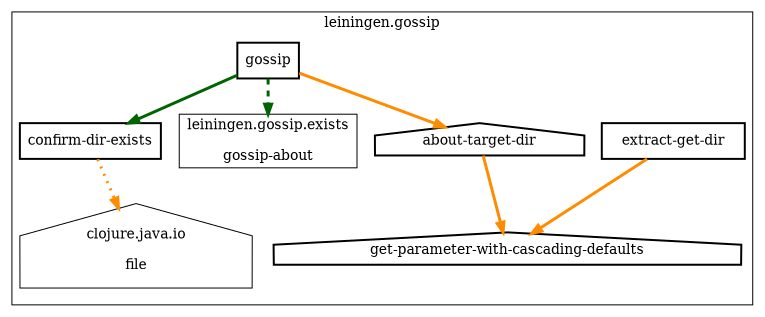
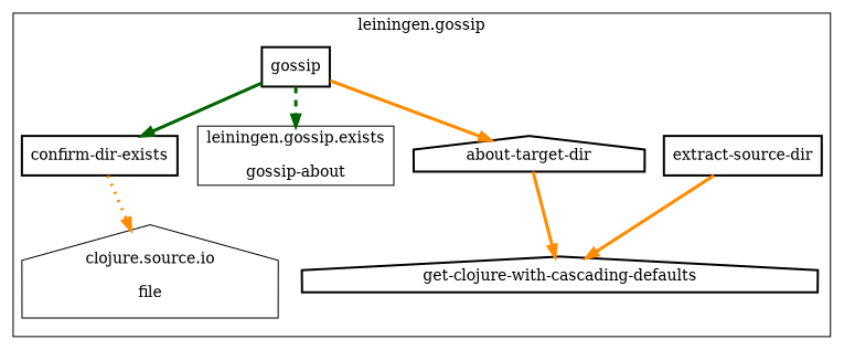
  digraph {
    node [shape=box style=bold]
    edge [color=darkorange penwidth=3]
-   n1 [label="get-parameter-with-cascading-defaults" shape=house]
-   n2 [label="extract-get-dir"]
+   n1 [label="get-clojure-with-cascading-defaults" shape=house]
+   n2 [label="extract-source-dir"]
    n3 [label="about-target-dir" shape=house]
    n4 [label="confirm-dir-exists"]
    n5 [label=gossip]
-   n6 [label="clojure.java.io\n\nfile" shape=house style=""]
+   n6 [label="clojure.source.io\n\nfile" shape=house style=""]
    n7 [label="leiningen.gossip.exists\n\ngossip-about" style=""]
    subgraph cluster_1 {
      label="leiningen.gossip"
      n1
      n2
      n3
      n4
      n5
      n6
      n7
    }
    n2 -> n1
    n3 -> n1
    n4 -> n6 [style=dotted]
    n5 -> n3
    n5 -> n4 [color=darkgreen]
    n5 -> n7 [color=darkgreen style=dashed]
  }
